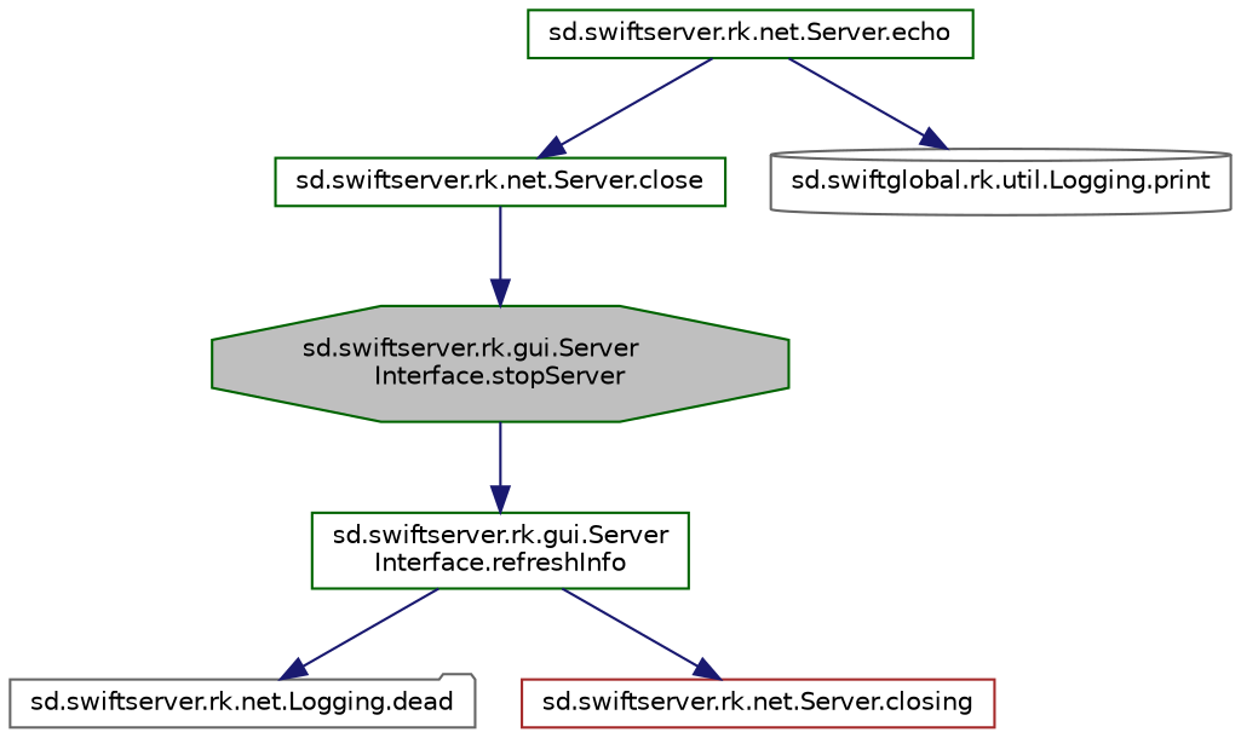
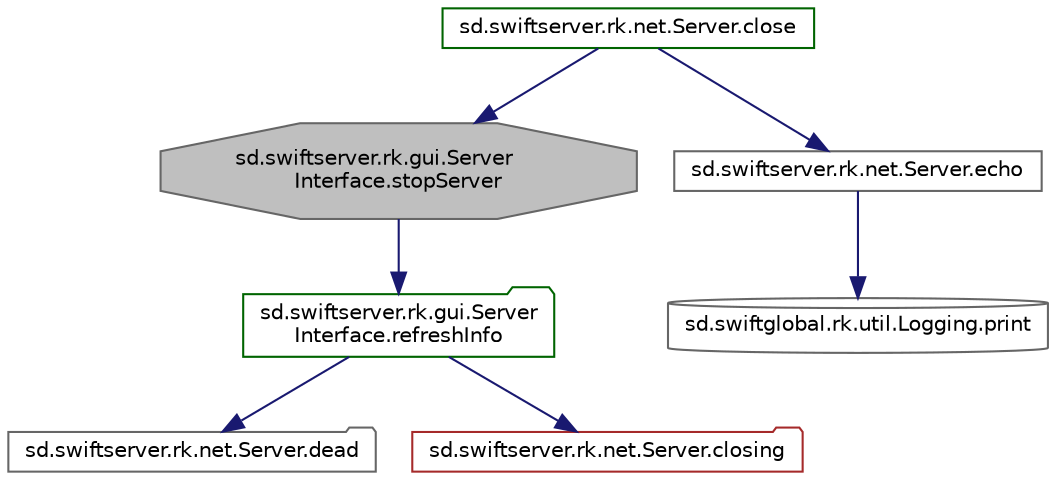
  digraph {
    rankdir=TB
    node [color=gray40 fillcolor=white fontname=Helvetica fontsize=10 shape=box style=filled]
    edge [color=midnightblue fontname=Helvetica fontsize=10 labelfontname=Helvetica labelfontsize=10 style=solid]
-   n1 [color=darkgreen fillcolor=grey75 fontcolor=black height=0.2 label="sd.swiftserver.rk.gui.Server\lInterface.stopServer" shape=octagon width=0.4]
-   n2 [color=darkgreen height=0.2 label="sd.swiftserver.rk.gui.Server\lInterface.refreshInfo" width=0.4]
+   n1 [fillcolor=grey75 fontcolor=black height=0.2 label="sd.swiftserver.rk.gui.Server\lInterface.stopServer" shape=octagon width=0.4]
+   n2 [color=darkgreen height=0.2 label="sd.swiftserver.rk.gui.Server\lInterface.refreshInfo" shape=folder width=0.4]
    n3 [color=darkgreen height=0.2 label="sd.swiftserver.rk.net.Server.close" width=0.4]
-   n4 [color=darkgreen height=0.2 label="sd.swiftserver.rk.net.Server.echo" width=0.4]
-   n5 [height=0.2 label="sd.swiftserver.rk.net.Logging.dead" shape=folder width=0.4]
-   n6 [color=brown height=0.2 label="sd.swiftserver.rk.net.Server.closing" width=0.4]
+   n4 [height=0.2 label="sd.swiftserver.rk.net.Server.echo" width=0.4]
+   n5 [height=0.2 label="sd.swiftserver.rk.net.Server.dead" shape=folder width=0.4]
+   n6 [color=brown height=0.2 label="sd.swiftserver.rk.net.Server.closing" shape=folder width=0.4]
    n7 [height=0.2 label="sd.swiftglobal.rk.util.Logging.print" shape=cylinder width=0.4]
    n1 -> n2
    n2 -> n5
    n2 -> n6
    n3 -> n1
-   n4 -> n3
+   n3 -> n4
    n4 -> n7
  }
